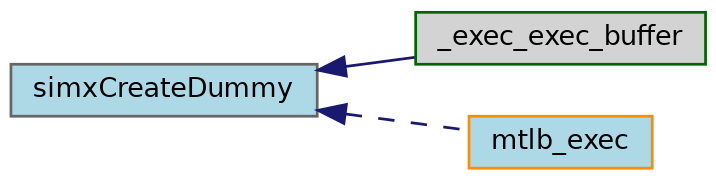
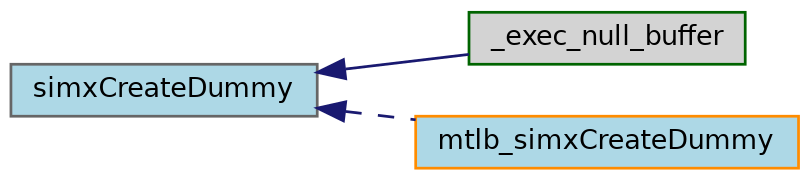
  digraph {
    rankdir=LR
    node [fillcolor=lightblue fontname=Helvetica fontsize=10 shape=record style=filled]
    edge [color=midnightblue dir=back fontname=Helvetica fontsize=10 labelfontname=Helvetica labelfontsize=10]
-   n1 [color=darkgreen fillcolor=lightgrey fontcolor=black height=0.2 label=_exec_exec_buffer width=0.4]
+   n1 [color=darkgreen fillcolor=lightgrey fontcolor=black height=0.2 label=_exec_null_buffer width=0.4]
    n2 [color=gray40 height=0.2 label=simxCreateDummy width=0.4]
-   n3 [color=darkorange height=0.2 label=mtlb_exec width=0.4]
+   n3 [color=darkorange height=0.2 label=mtlb_simxCreateDummy width=0.4]
    n2 -> n1 [style=solid]
    n2 -> n3 [style=dashed]
  }
